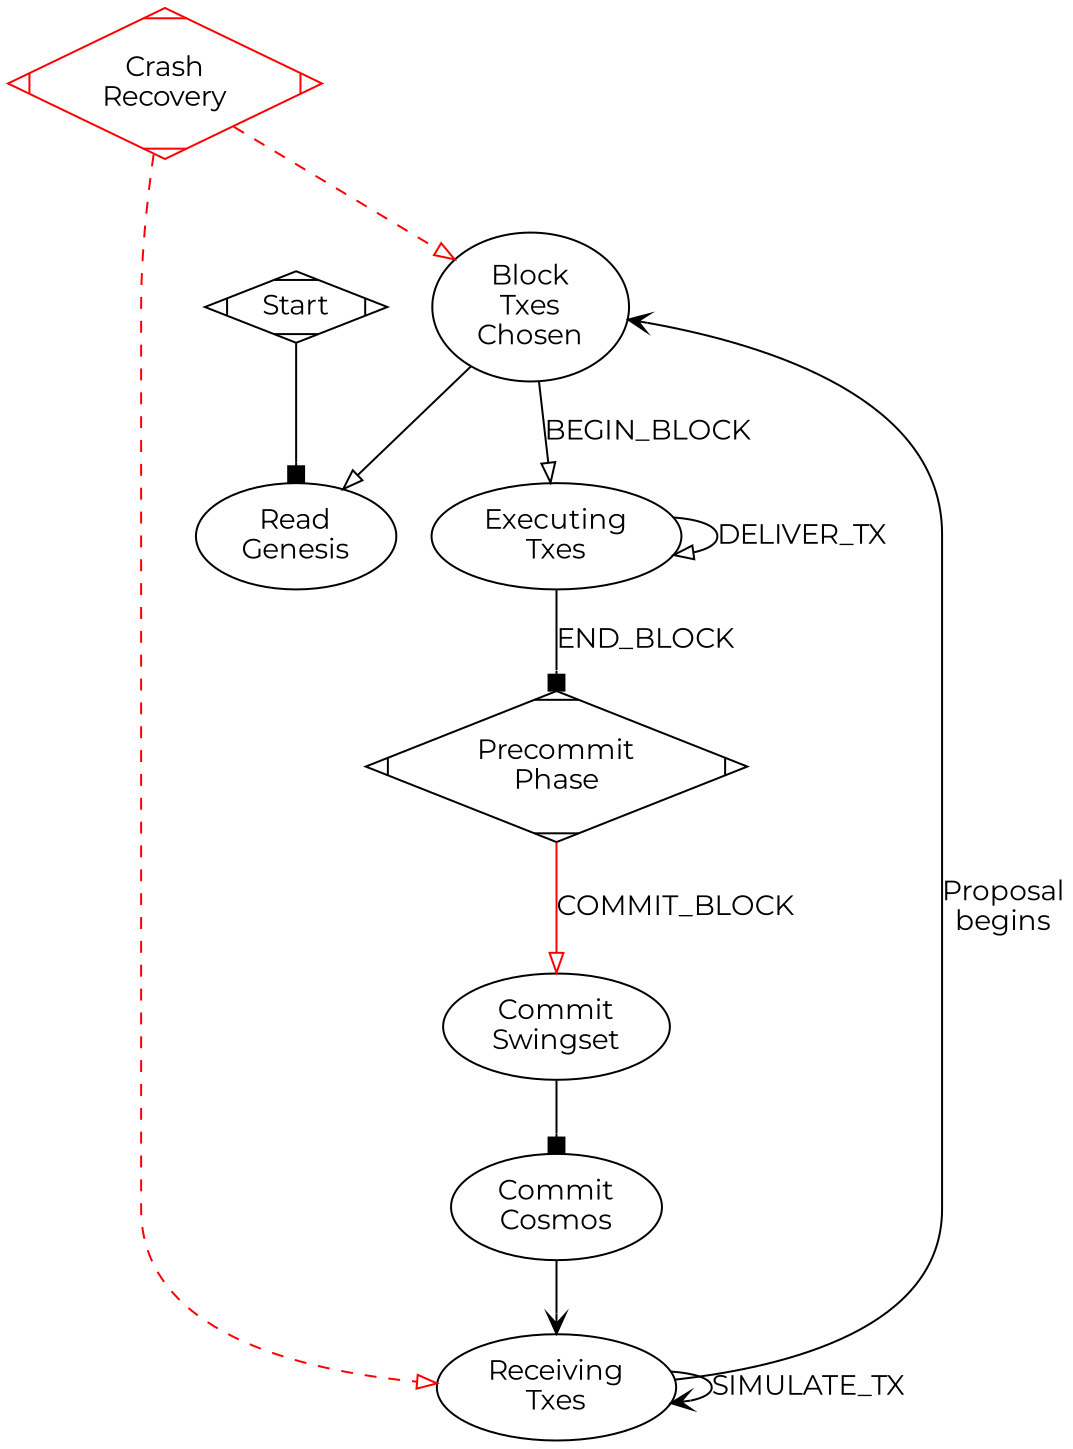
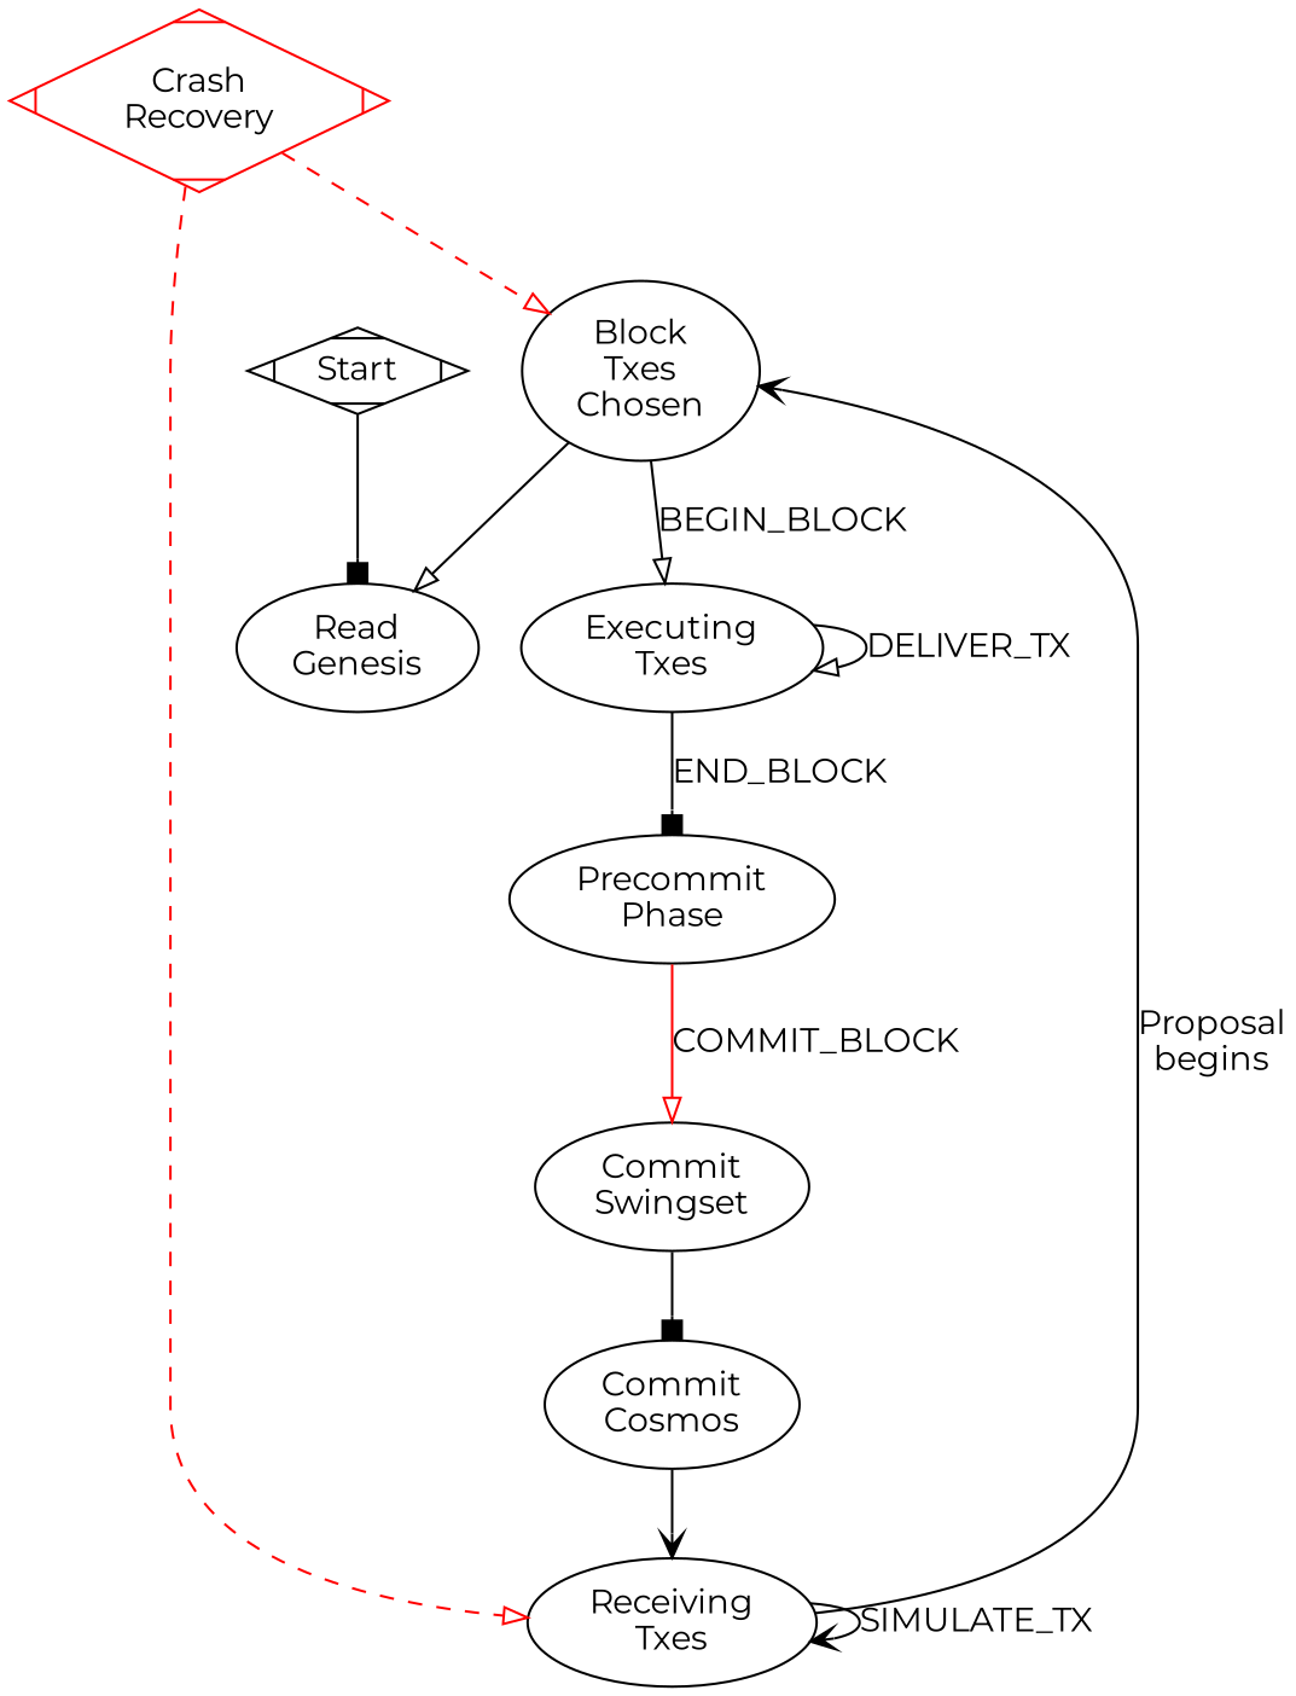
  digraph {
    fontname=Montserrat
    node [fontname=Montserrat]
    edge [arrowhead=onormal fontname=Montserrat]
    n1 [label=Start shape=Mdiamond]
    n2 [label="Read\nGenesis"]
    n3 [color=red label="Crash\nRecovery" shape=Mdiamond]
    n4 [label="Receiving\nTxes"]
    n5 [label="Block\nTxes\nChosen"]
    n6 [label="Executing\nTxes"]
-   n7 [label="Precommit\nPhase" shape=Mdiamond]
+   n7 [label="Precommit\nPhase"]
    n8 [label="Commit\nSwingset"]
    n9 [label="Commit\nCosmos"]
    n1 -> n2 [arrowhead=box]
    n3 -> n4 [color=red style=dashed]
    n3 -> n5 [color=red style=dashed]
    n4 -> n4 [arrowhead=vee label=SIMULATE_TX]
    n4 -> n5 [arrowhead=vee label="Proposal\nbegins"]
    n5 -> n2
    n5 -> n6 [label=BEGIN_BLOCK]
    n6 -> n6 [label=DELIVER_TX]
    n6 -> n7 [arrowhead=box label=END_BLOCK]
    n7 -> n8 [color=red label=COMMIT_BLOCK]
    n8 -> n9 [arrowhead=box]
    n9 -> n4 [arrowhead=vee]
  }
